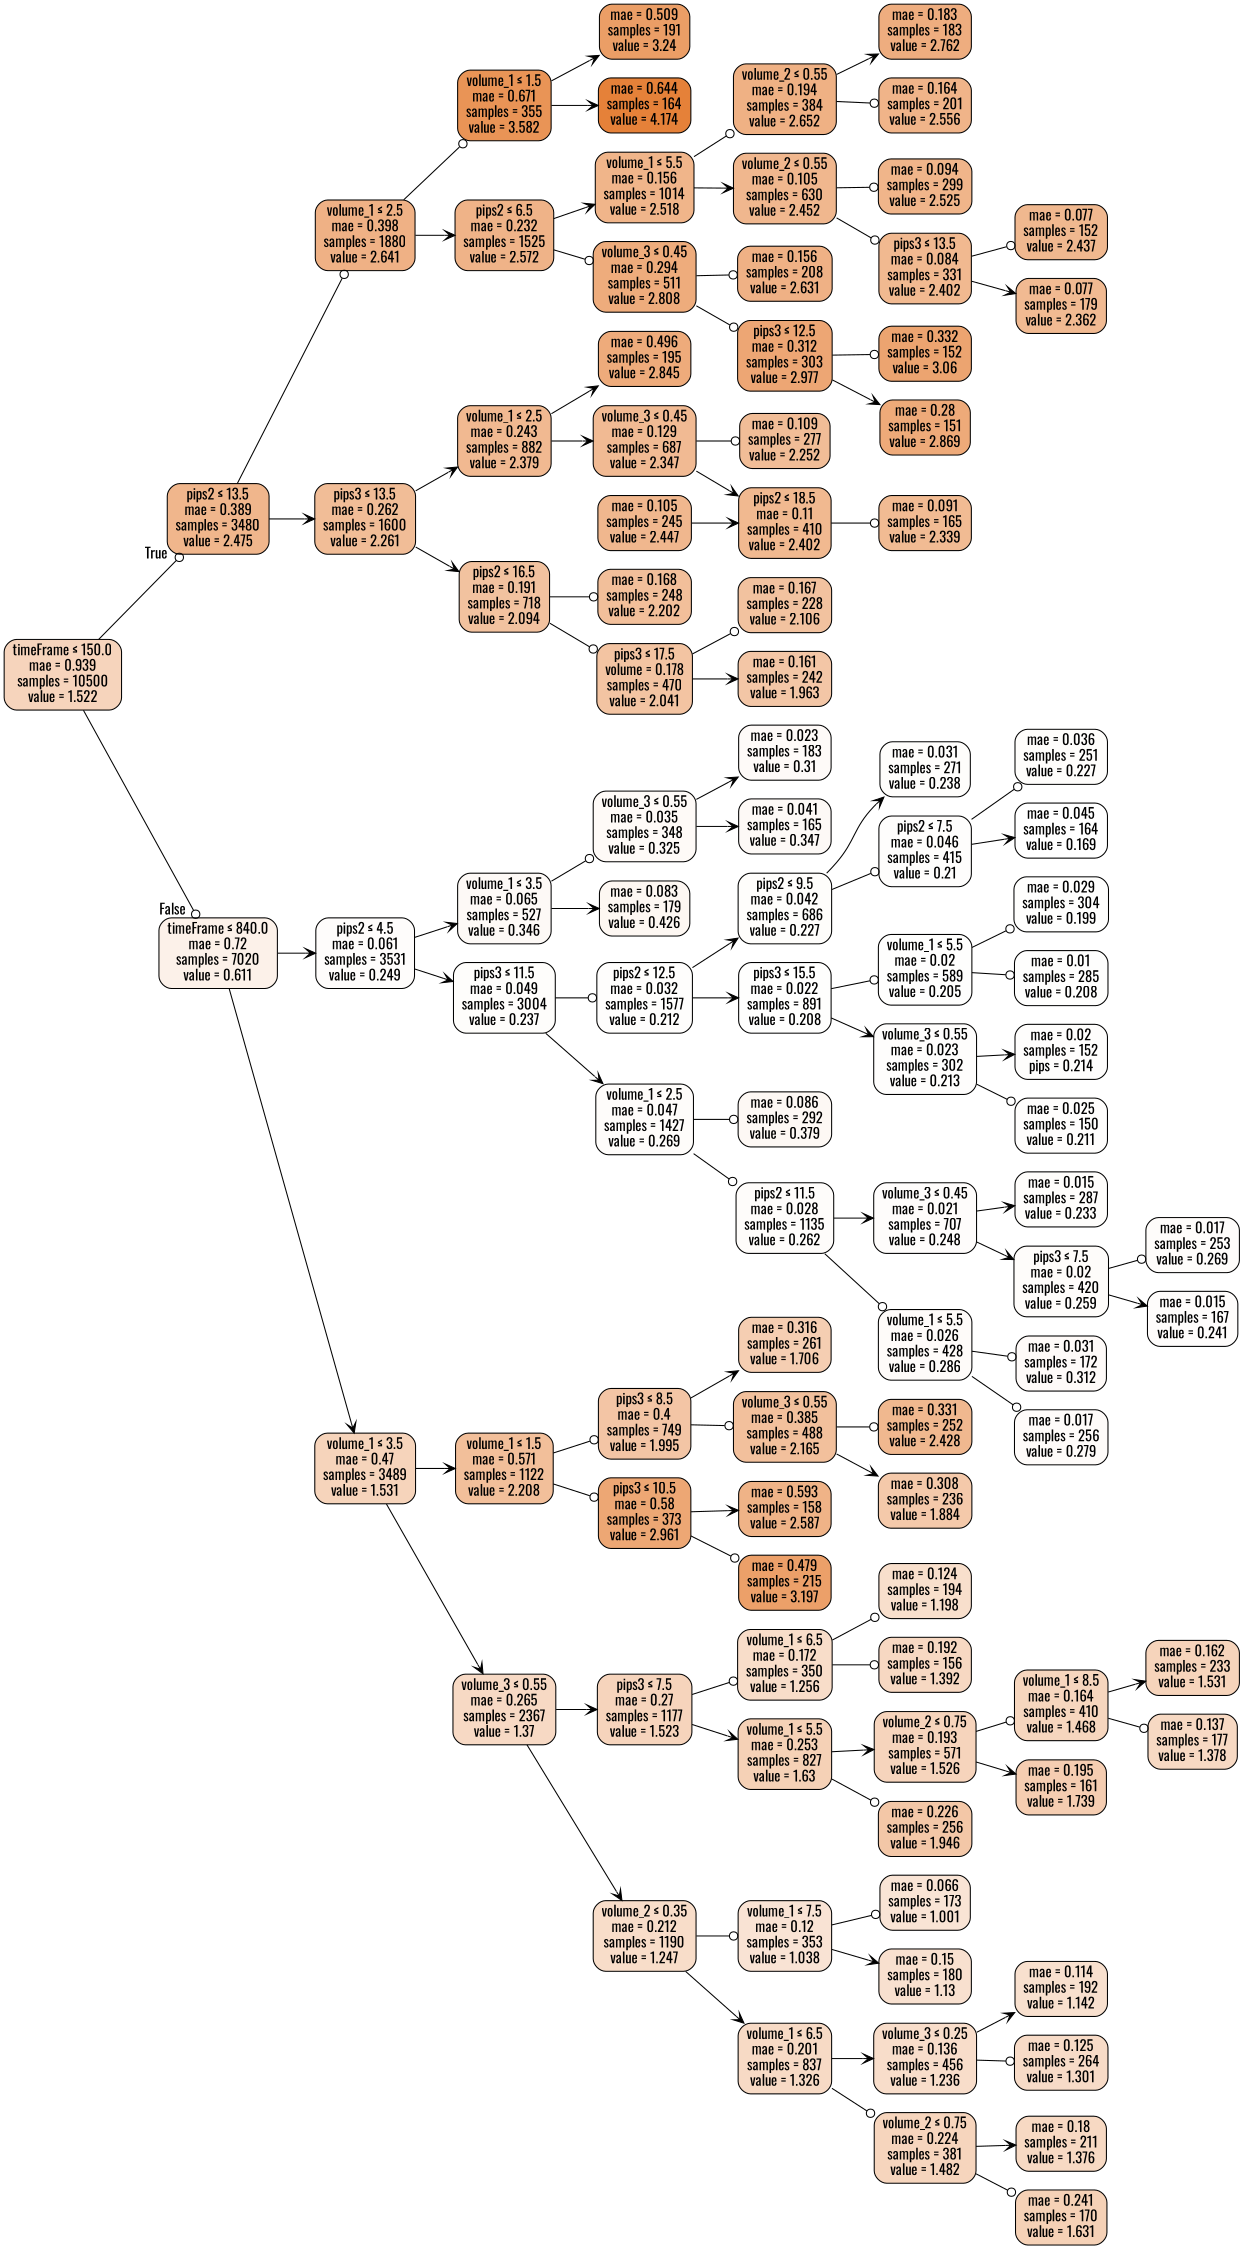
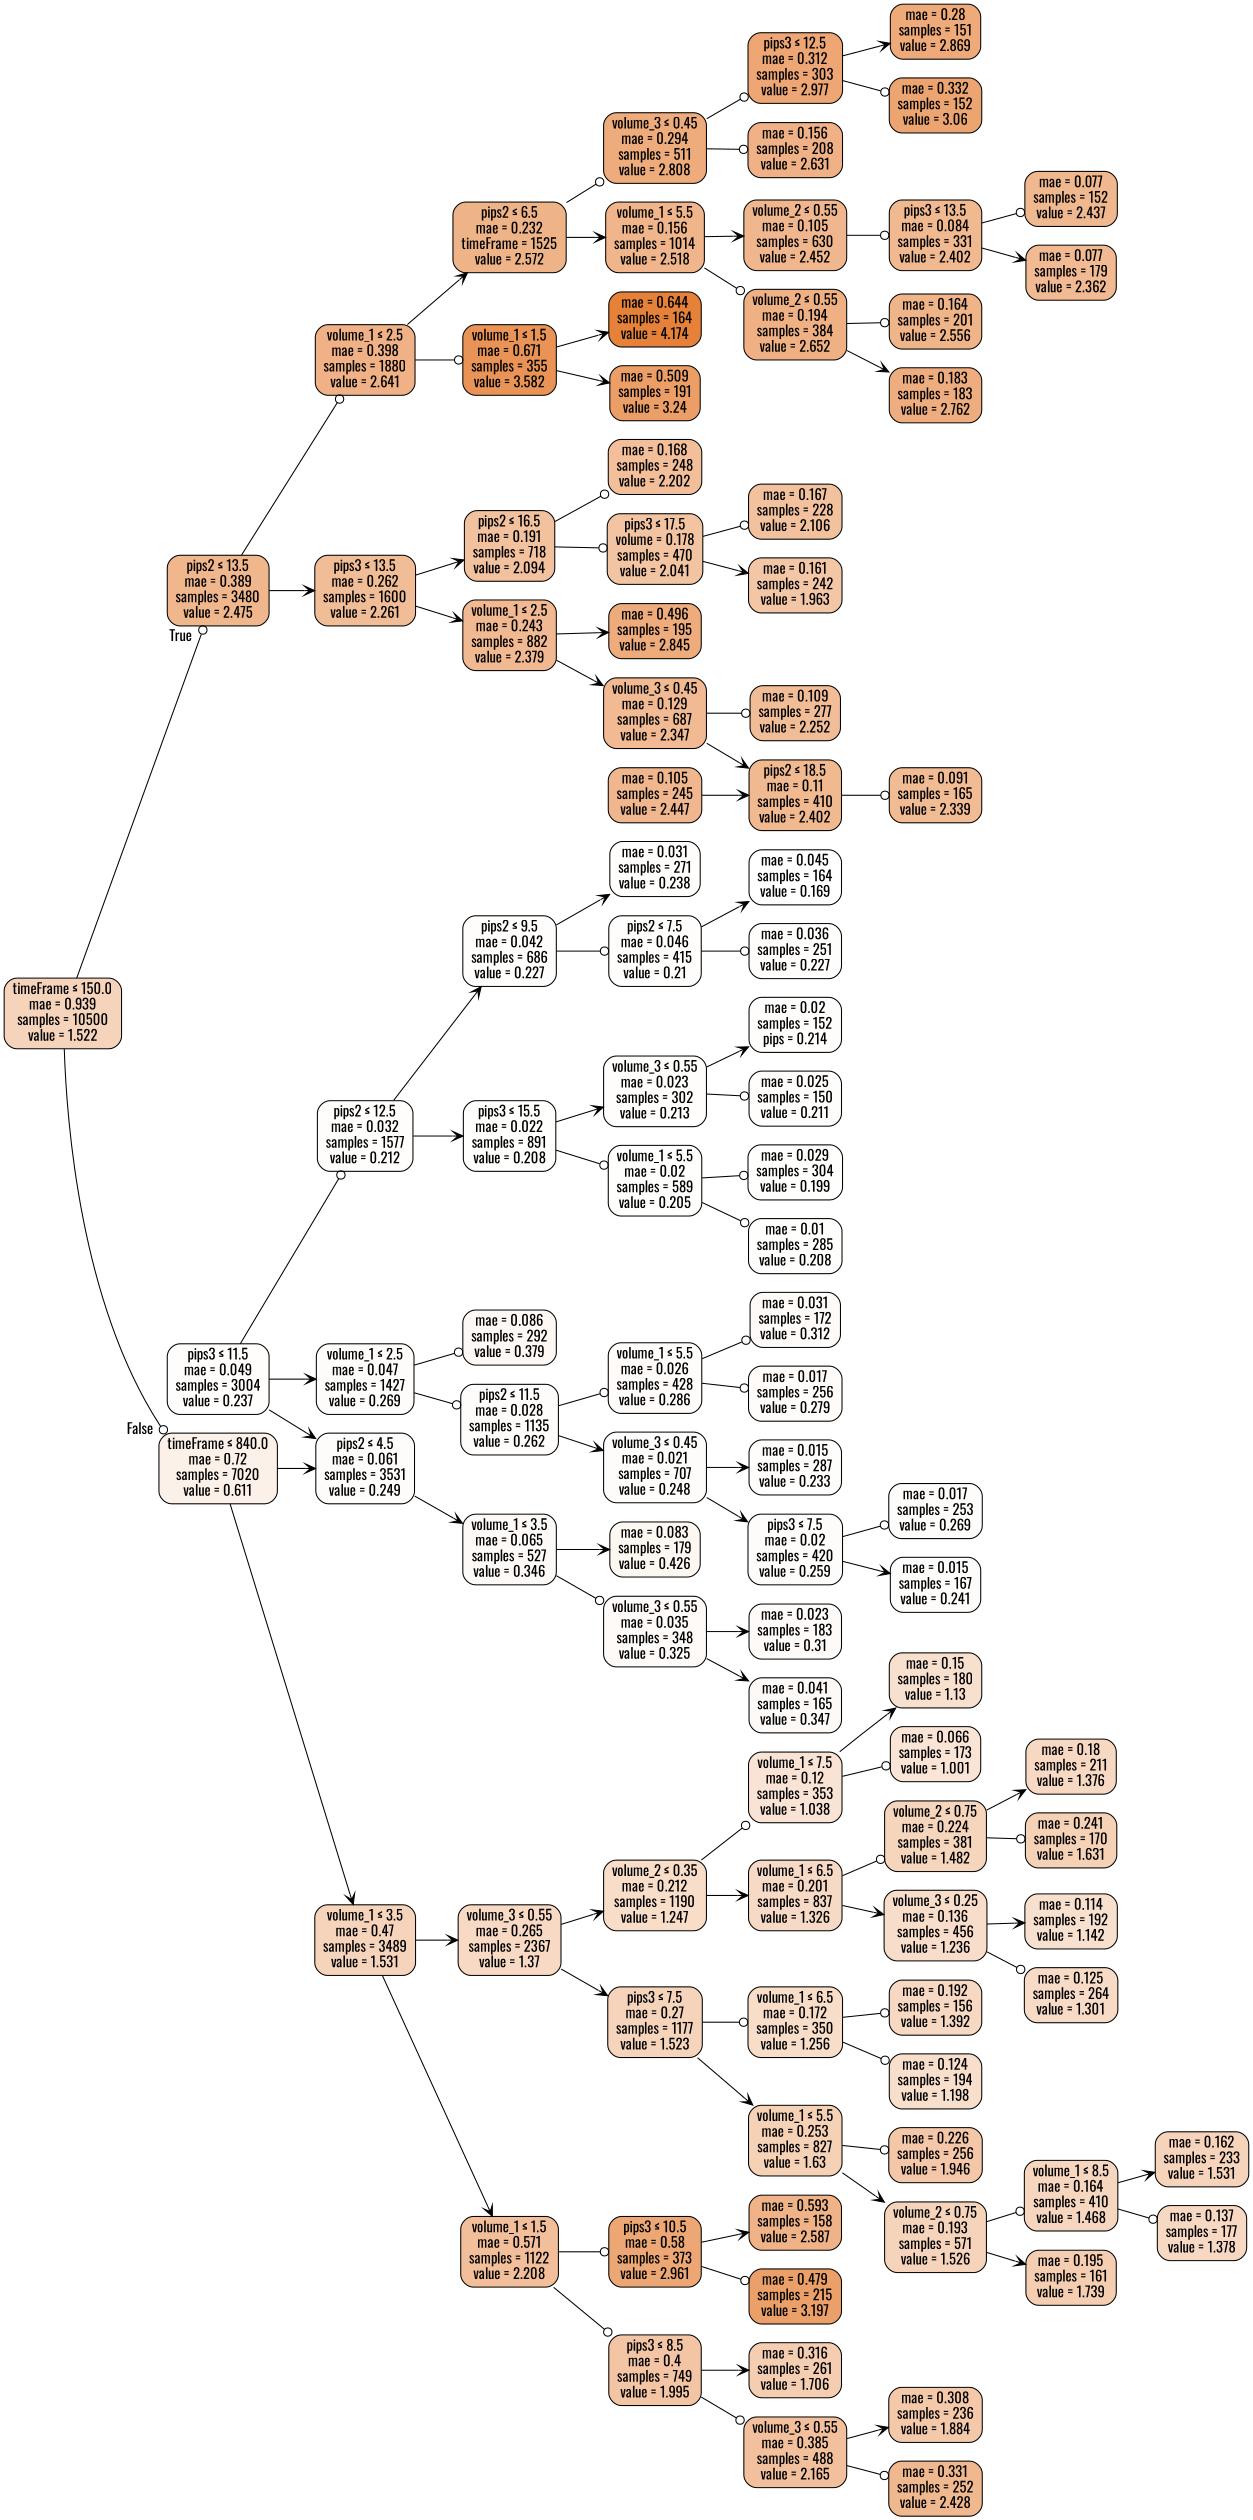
  digraph {
    fontname=Oswald
    rankdir=LR
    node [color=black fillcolor="#e5813904" fontname=Oswald shape=box style="filled, rounded"]
    edge [arrowhead=vee fontname=Oswald]
    n1 [fillcolor="#e5813956" label=<timeFrame &le; 150.0<br/>mae = 0.939<br/>samples = 10500<br/>value = 1.522>]
    n2 [fillcolor="#e5813993" label=<pips2 &le; 13.5<br/>mae = 0.389<br/>samples = 3480<br/>value = 2.475>]
    n3 [fillcolor="#e581391c" label=<timeFrame &le; 840.0<br/>mae = 0.72<br/>samples = 7020<br/>value = 0.611>]
    n4 [fillcolor="#e581399d" label=<volume_1 &le; 2.5<br/>mae = 0.398<br/>samples = 1880<br/>value = 2.641>]
    n5 [fillcolor="#e5813985" label=<pips3 &le; 13.5<br/>mae = 0.262<br/>samples = 1600<br/>value = 2.261>]
    n6 [fillcolor="#e5813905" label=<pips2 &le; 4.5<br/>mae = 0.061<br/>samples = 3531<br/>value = 0.249>]
    n7 [fillcolor="#e5813957" label=<volume_1 &le; 3.5<br/>mae = 0.47<br/>samples = 3489<br/>value = 1.531>]
    n8 [fillcolor="#e58139d9" label=<volume_1 &le; 1.5<br/>mae = 0.671<br/>samples = 355<br/>value = 3.582>]
-   n9 [fillcolor="#e5813999" label=<pips2 &le; 6.5<br/>mae = 0.232<br/>samples = 1525<br/>value = 2.572>]
+   n9 [fillcolor="#e5813999" label=<pips2 &le; 6.5<br/>mae = 0.232<br/>timeFrame = 1525<br/>value = 2.572>]
    n10 [fillcolor="#e581398d" label=<volume_1 &le; 2.5<br/>mae = 0.243<br/>samples = 882<br/>value = 2.379>]
    n11 [fillcolor="#e581397b" label=<pips2 &le; 16.5<br/>mae = 0.191<br/>samples = 718<br/>value = 2.094>]
    n12 [fillcolor="#e58139ff" label=<mae = 0.644<br/>samples = 164<br/>value = 4.174>]
    n13 [fillcolor="#e58139c4" label=<mae = 0.509<br/>samples = 191<br/>value = 3.24>]
    n14 [fillcolor="#e58139a8" label=<volume_3 &le; 0.45<br/>mae = 0.294<br/>samples = 511<br/>value = 2.808>]
    n15 [fillcolor="#e5813996" label=<volume_1 &le; 5.5<br/>mae = 0.156<br/>samples = 1014<br/>value = 2.518>]
    n16 [fillcolor="#e581399d" label=<mae = 0.156<br/>samples = 208<br/>value = 2.631>]
    n17 [fillcolor="#e58139b3" label=<pips3 &le; 12.5<br/>mae = 0.312<br/>samples = 303<br/>value = 2.977>]
    n18 [fillcolor="#e581399e" label=<volume_2 &le; 0.55<br/>mae = 0.194<br/>samples = 384<br/>value = 2.652>]
    n19 [fillcolor="#e5813991" label=<volume_2 &le; 0.55<br/>mae = 0.105<br/>samples = 630<br/>value = 2.452>]
    n20 [fillcolor="#e58139ac" label=<mae = 0.28<br/>samples = 151<br/>value = 2.869>]
    n21 [fillcolor="#e58139b8" label=<mae = 0.332<br/>samples = 152<br/>value = 3.06>]
    n22 [fillcolor="#e5813998" label=<mae = 0.164<br/>samples = 201<br/>value = 2.556>]
    n23 [fillcolor="#e58139a5" label=<mae = 0.183<br/>samples = 183<br/>value = 2.762>]
    n24 [fillcolor="#e581398e" label=<pips3 &le; 13.5<br/>mae = 0.084<br/>samples = 331<br/>value = 2.402>]
-   n25 [fillcolor="#e5813996" label=<mae = 0.094<br/>samples = 299<br/>value = 2.525>]
    n26 [fillcolor="#e5813990" label=<mae = 0.077<br/>samples = 152<br/>value = 2.437>]
    n27 [fillcolor="#e581398c" label=<mae = 0.077<br/>samples = 179<br/>value = 2.362>]
    n28 [fillcolor="#e58139aa" label=<mae = 0.496<br/>samples = 195<br/>value = 2.845>]
    n29 [fillcolor="#e581398b" label=<volume_3 &le; 0.45<br/>mae = 0.129<br/>samples = 687<br/>value = 2.347>]
    n30 [fillcolor="#e5813981" label=<mae = 0.168<br/>samples = 248<br/>value = 2.202>]
    n31 [fillcolor="#e5813977" label=<pips3 &le; 17.5<br/>volume = 0.178<br/>samples = 470<br/>value = 2.041>]
    n32 [fillcolor="#e5813985" label=<mae = 0.109<br/>samples = 277<br/>value = 2.252>]
    n33 [fillcolor="#e581398e" label=<pips2 &le; 18.5<br/>mae = 0.11<br/>samples = 410<br/>value = 2.402>]
    n34 [fillcolor="#e581398a" label=<mae = 0.091<br/>samples = 165<br/>value = 2.339>]
    n35 [fillcolor="#e5813991" label=<mae = 0.105<br/>samples = 245<br/>value = 2.447>]
    n36 [fillcolor="#e581397b" label=<mae = 0.167<br/>samples = 228<br/>value = 2.106>]
    n37 [fillcolor="#e5813972" label=<mae = 0.161<br/>samples = 242<br/>value = 1.963>]
    n38 [fillcolor="#e581390b" label=<volume_1 &le; 3.5<br/>mae = 0.065<br/>samples = 527<br/>value = 0.346>]
    n39 [label=<pips3 &le; 11.5<br/>mae = 0.049<br/>samples = 3004<br/>value = 0.237>]
    n40 [fillcolor="#e5813982" label=<volume_1 &le; 1.5<br/>mae = 0.571<br/>samples = 1122<br/>value = 2.208>]
    n41 [fillcolor="#e581394c" label=<volume_3 &le; 0.55<br/>mae = 0.265<br/>samples = 2367<br/>value = 1.37>]
    n42 [fillcolor="#e5813910" label=<mae = 0.083<br/>samples = 179<br/>value = 0.426>]
    n43 [fillcolor="#e581390a" label=<volume_3 &le; 0.55<br/>mae = 0.035<br/>samples = 348<br/>value = 0.325>]
    n44 [fillcolor="#e5813906" label=<volume_1 &le; 2.5<br/>mae = 0.047<br/>samples = 1427<br/>value = 0.269>]
    n45 [fillcolor="#e5813903" label=<pips2 &le; 12.5<br/>mae = 0.032<br/>samples = 1577<br/>value = 0.212>]
    n46 [fillcolor="#e5813909" label=<mae = 0.023<br/>samples = 183<br/>value = 0.31>]
    n47 [fillcolor="#e581390b" label=<mae = 0.041<br/>samples = 165<br/>value = 0.347>]
    n48 [fillcolor="#e581390d" label=<mae = 0.086<br/>samples = 292<br/>value = 0.379>]
    n49 [fillcolor="#e5813906" label=<pips2 &le; 11.5<br/>mae = 0.028<br/>samples = 1135<br/>value = 0.262>]
    n50 [label=<pips2 &le; 9.5<br/>mae = 0.042<br/>samples = 686<br/>value = 0.227>]
    n51 [fillcolor="#e5813902" label=<pips3 &le; 15.5<br/>mae = 0.022<br/>samples = 891<br/>value = 0.208>]
    n52 [fillcolor="#e5813907" label=<volume_1 &le; 5.5<br/>mae = 0.026<br/>samples = 428<br/>value = 0.286>]
    n53 [fillcolor="#e5813905" label=<volume_3 &le; 0.45<br/>mae = 0.021<br/>samples = 707<br/>value = 0.248>]
    n54 [fillcolor="#e5813909" label=<mae = 0.031<br/>samples = 172<br/>value = 0.312>]
    n55 [fillcolor="#e5813907" label=<mae = 0.017<br/>samples = 256<br/>value = 0.279>]
    n56 [label=<mae = 0.015<br/>samples = 287<br/>value = 0.233>]
    n57 [fillcolor="#e5813906" label=<pips3 &le; 7.5<br/>mae = 0.02<br/>samples = 420<br/>value = 0.259>]
    n58 [fillcolor="#e5813906" label=<mae = 0.017<br/>samples = 253<br/>value = 0.269>]
    n59 [fillcolor="#e5813905" label=<mae = 0.015<br/>samples = 167<br/>value = 0.241>]
    n60 [fillcolor="#e5813903" label=<pips2 &le; 7.5<br/>mae = 0.046<br/>samples = 415<br/>value = 0.21>]
    n61 [label=<mae = 0.031<br/>samples = 271<br/>value = 0.238>]
    n62 [fillcolor="#e5813903" label=<volume_3 &le; 0.55<br/>mae = 0.023<br/>samples = 302<br/>value = 0.213>]
    n63 [fillcolor="#e5813902" label=<volume_1 &le; 5.5<br/>mae = 0.02<br/>samples = 589<br/>value = 0.205>]
    n64 [label=<mae = 0.036<br/>samples = 251<br/>value = 0.227>]
    n65 [fillcolor="#e5813900" label=<mae = 0.045<br/>samples = 164<br/>value = 0.169>]
    n66 [fillcolor="#e5813903" label=<mae = 0.02<br/>samples = 152<br/>pips = 0.214>]
    n67 [fillcolor="#e5813903" label=<mae = 0.025<br/>samples = 150<br/>value = 0.211>]
    n68 [fillcolor="#e5813902" label=<mae = 0.029<br/>samples = 304<br/>value = 0.199>]
    n69 [fillcolor="#e5813902" label=<mae = 0.01<br/>samples = 285<br/>value = 0.208>]
    n70 [fillcolor="#e58139b2" label=<pips3 &le; 10.5<br/>mae = 0.58<br/>samples = 373<br/>value = 2.961>]
    n71 [fillcolor="#e5813974" label=<pips3 &le; 8.5<br/>mae = 0.4<br/>samples = 749<br/>value = 1.995>]
    n72 [fillcolor="#e5813945" label=<volume_2 &le; 0.35<br/>mae = 0.212<br/>samples = 1190<br/>value = 1.247>]
    n73 [fillcolor="#e5813956" label=<pips3 &le; 7.5<br/>mae = 0.27<br/>samples = 1177<br/>value = 1.523>]
    n74 [fillcolor="#e581399a" label=<mae = 0.593<br/>samples = 158<br/>value = 2.587>]
    n75 [fillcolor="#e58139c1" label=<mae = 0.479<br/>samples = 215<br/>value = 3.197>]
    n76 [fillcolor="#e5813962" label=<mae = 0.316<br/>samples = 261<br/>value = 1.706>]
    n77 [fillcolor="#e581397f" label=<volume_3 &le; 0.55<br/>mae = 0.385<br/>samples = 488<br/>value = 2.165>]
    n78 [fillcolor="#e581396d" label=<mae = 0.308<br/>samples = 236<br/>value = 1.884>]
    n79 [fillcolor="#e5813990" label=<mae = 0.331<br/>samples = 252<br/>value = 2.428>]
    n80 [fillcolor="#e5813937" label=<volume_1 &le; 7.5<br/>mae = 0.12<br/>samples = 353<br/>value = 1.038>]
    n81 [fillcolor="#e581394a" label=<volume_1 &le; 6.5<br/>mae = 0.201<br/>samples = 837<br/>value = 1.326>]
    n82 [fillcolor="#e5813945" label=<volume_1 &le; 6.5<br/>mae = 0.172<br/>samples = 350<br/>value = 1.256>]
    n83 [fillcolor="#e581395d" label=<volume_1 &le; 5.5<br/>mae = 0.253<br/>samples = 827<br/>value = 1.63>]
    n84 [fillcolor="#e581393d" label=<mae = 0.15<br/>samples = 180<br/>value = 1.13>]
    n85 [fillcolor="#e5813935" label=<mae = 0.066<br/>samples = 173<br/>value = 1.001>]
    n86 [fillcolor="#e5813954" label=<volume_2 &le; 0.75<br/>mae = 0.224<br/>samples = 381<br/>value = 1.482>]
    n87 [fillcolor="#e5813944" label=<volume_3 &le; 0.25<br/>mae = 0.136<br/>samples = 456<br/>value = 1.236>]
    n88 [fillcolor="#e581394d" label=<mae = 0.18<br/>samples = 211<br/>value = 1.376>]
    n89 [fillcolor="#e581395d" label=<mae = 0.241<br/>samples = 170<br/>value = 1.631>]
    n90 [fillcolor="#e581393e" label=<mae = 0.114<br/>samples = 192<br/>value = 1.142>]
    n91 [fillcolor="#e5813948" label=<mae = 0.125<br/>samples = 264<br/>value = 1.301>]
    n92 [fillcolor="#e581394e" label=<mae = 0.192<br/>samples = 156<br/>value = 1.392>]
    n93 [fillcolor="#e5813941" label=<mae = 0.124<br/>samples = 194<br/>value = 1.198>]
    n94 [fillcolor="#e5813971" label=<mae = 0.226<br/>samples = 256<br/>value = 1.946>]
    n95 [fillcolor="#e5813956" label=<volume_2 &le; 0.75<br/>mae = 0.193<br/>samples = 571<br/>value = 1.526>]
    n96 [fillcolor="#e5813953" label=<volume_1 &le; 8.5<br/>mae = 0.164<br/>samples = 410<br/>value = 1.468>]
    n97 [fillcolor="#e5813964" label=<mae = 0.195<br/>samples = 161<br/>value = 1.739>]
    n98 [fillcolor="#e5813957" label=<mae = 0.162<br/>samples = 233<br/>value = 1.531>]
    n99 [fillcolor="#e581394d" label=<mae = 0.137<br/>samples = 177<br/>value = 1.378>]
    n1 -> n2 [arrowhead=odot headlabel=True labelangle=-45 labeldistance=2.5]
    n1 -> n3 [arrowhead=odot headlabel=False labelangle=45 labeldistance=2.5]
    n2 -> n4 [arrowhead=odot]
    n2 -> n5
    n3 -> n6
    n3 -> n7
    n4 -> n8 [arrowhead=odot]
    n4 -> n9
    n5 -> n10
    n5 -> n11
    n6 -> n38
-   n6 -> n39
+   n39 -> n6
    n7 -> n40
    n7 -> n41
    n8 -> n12
    n8 -> n13
    n9 -> n14 [arrowhead=odot]
    n9 -> n15
    n10 -> n28
    n10 -> n29
    n11 -> n30 [arrowhead=odot]
    n11 -> n31 [arrowhead=odot]
    n14 -> n16 [arrowhead=odot]
    n14 -> n17 [arrowhead=odot]
    n15 -> n18 [arrowhead=odot]
    n15 -> n19
    n17 -> n20
    n17 -> n21 [arrowhead=odot]
    n18 -> n22 [arrowhead=odot]
    n18 -> n23
    n19 -> n24 [arrowhead=odot]
-   n19 -> n25 [arrowhead=odot]
    n24 -> n26 [arrowhead=odot]
    n24 -> n27
    n29 -> n32 [arrowhead=odot]
    n29 -> n33
    n31 -> n36 [arrowhead=odot]
    n31 -> n37
    n33 -> n34 [arrowhead=odot]
    n35 -> n33
    n38 -> n42
    n38 -> n43 [arrowhead=odot]
    n39 -> n44
    n39 -> n45 [arrowhead=odot]
    n40 -> n70 [arrowhead=odot]
    n40 -> n71 [arrowhead=odot]
    n41 -> n72
    n41 -> n73
    n43 -> n46
    n43 -> n47
    n44 -> n48 [arrowhead=odot]
    n44 -> n49 [arrowhead=odot]
    n45 -> n50
    n45 -> n51
    n49 -> n52 [arrowhead=odot]
    n49 -> n53
    n50 -> n60 [arrowhead=odot]
    n50 -> n61
    n51 -> n62
    n51 -> n63 [arrowhead=odot]
    n52 -> n54 [arrowhead=odot]
    n52 -> n55 [arrowhead=odot]
    n53 -> n56
    n53 -> n57
    n57 -> n58 [arrowhead=odot]
    n57 -> n59
    n60 -> n64 [arrowhead=odot]
    n60 -> n65
    n62 -> n66
    n62 -> n67 [arrowhead=odot]
    n63 -> n68 [arrowhead=odot]
    n63 -> n69 [arrowhead=odot]
    n70 -> n74
    n70 -> n75 [arrowhead=odot]
    n71 -> n76
    n71 -> n77 [arrowhead=odot]
    n72 -> n80 [arrowhead=odot]
    n72 -> n81
    n73 -> n82 [arrowhead=odot]
    n73 -> n83
    n77 -> n78
    n77 -> n79 [arrowhead=odot]
    n80 -> n84
    n80 -> n85 [arrowhead=odot]
    n81 -> n86 [arrowhead=odot]
    n81 -> n87
    n82 -> n92 [arrowhead=odot]
    n82 -> n93 [arrowhead=odot]
    n83 -> n94 [arrowhead=odot]
    n83 -> n95
    n86 -> n88
    n86 -> n89 [arrowhead=odot]
    n87 -> n90
    n87 -> n91 [arrowhead=odot]
    n95 -> n96 [arrowhead=odot]
    n95 -> n97
    n96 -> n98
    n96 -> n99 [arrowhead=odot]
  }
